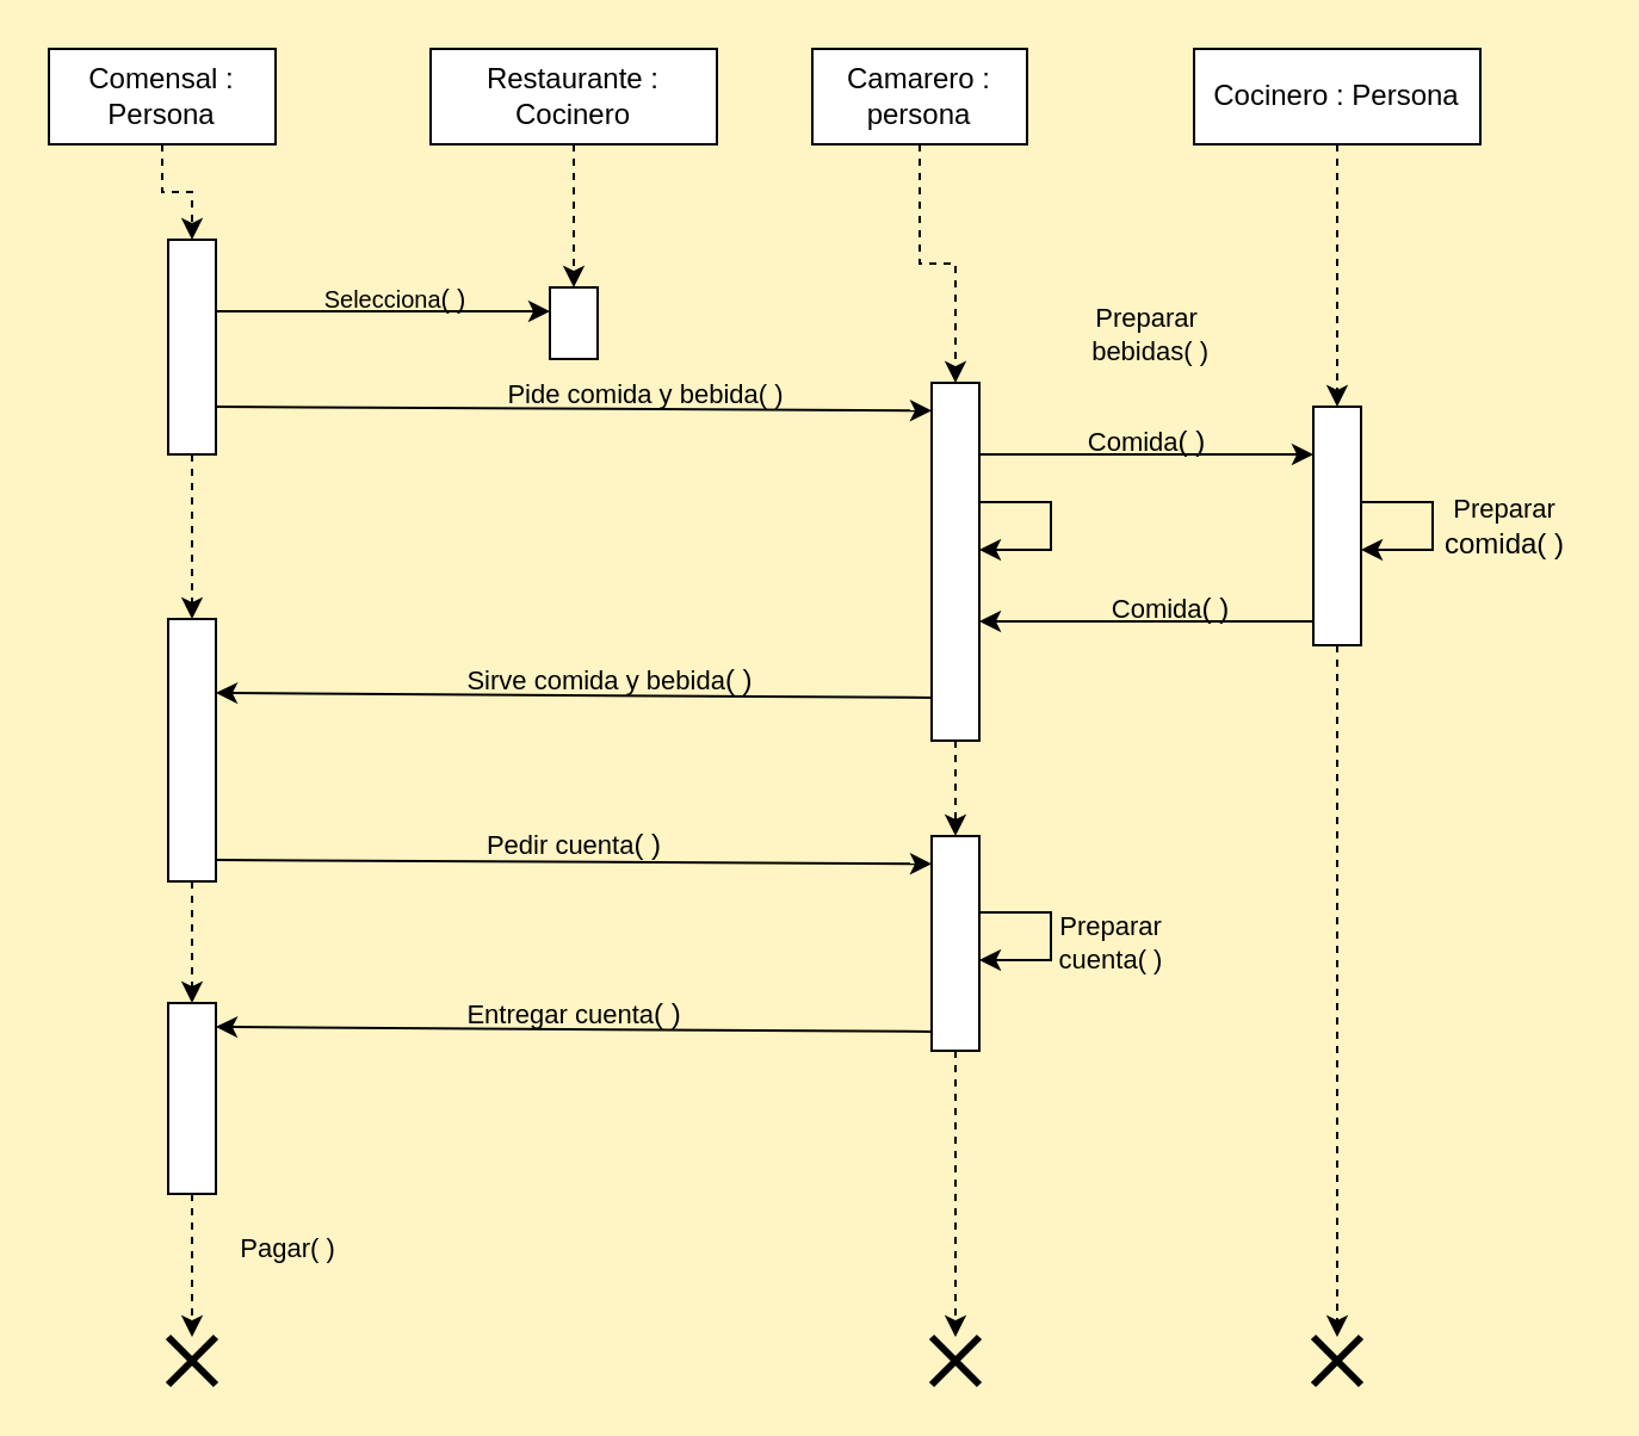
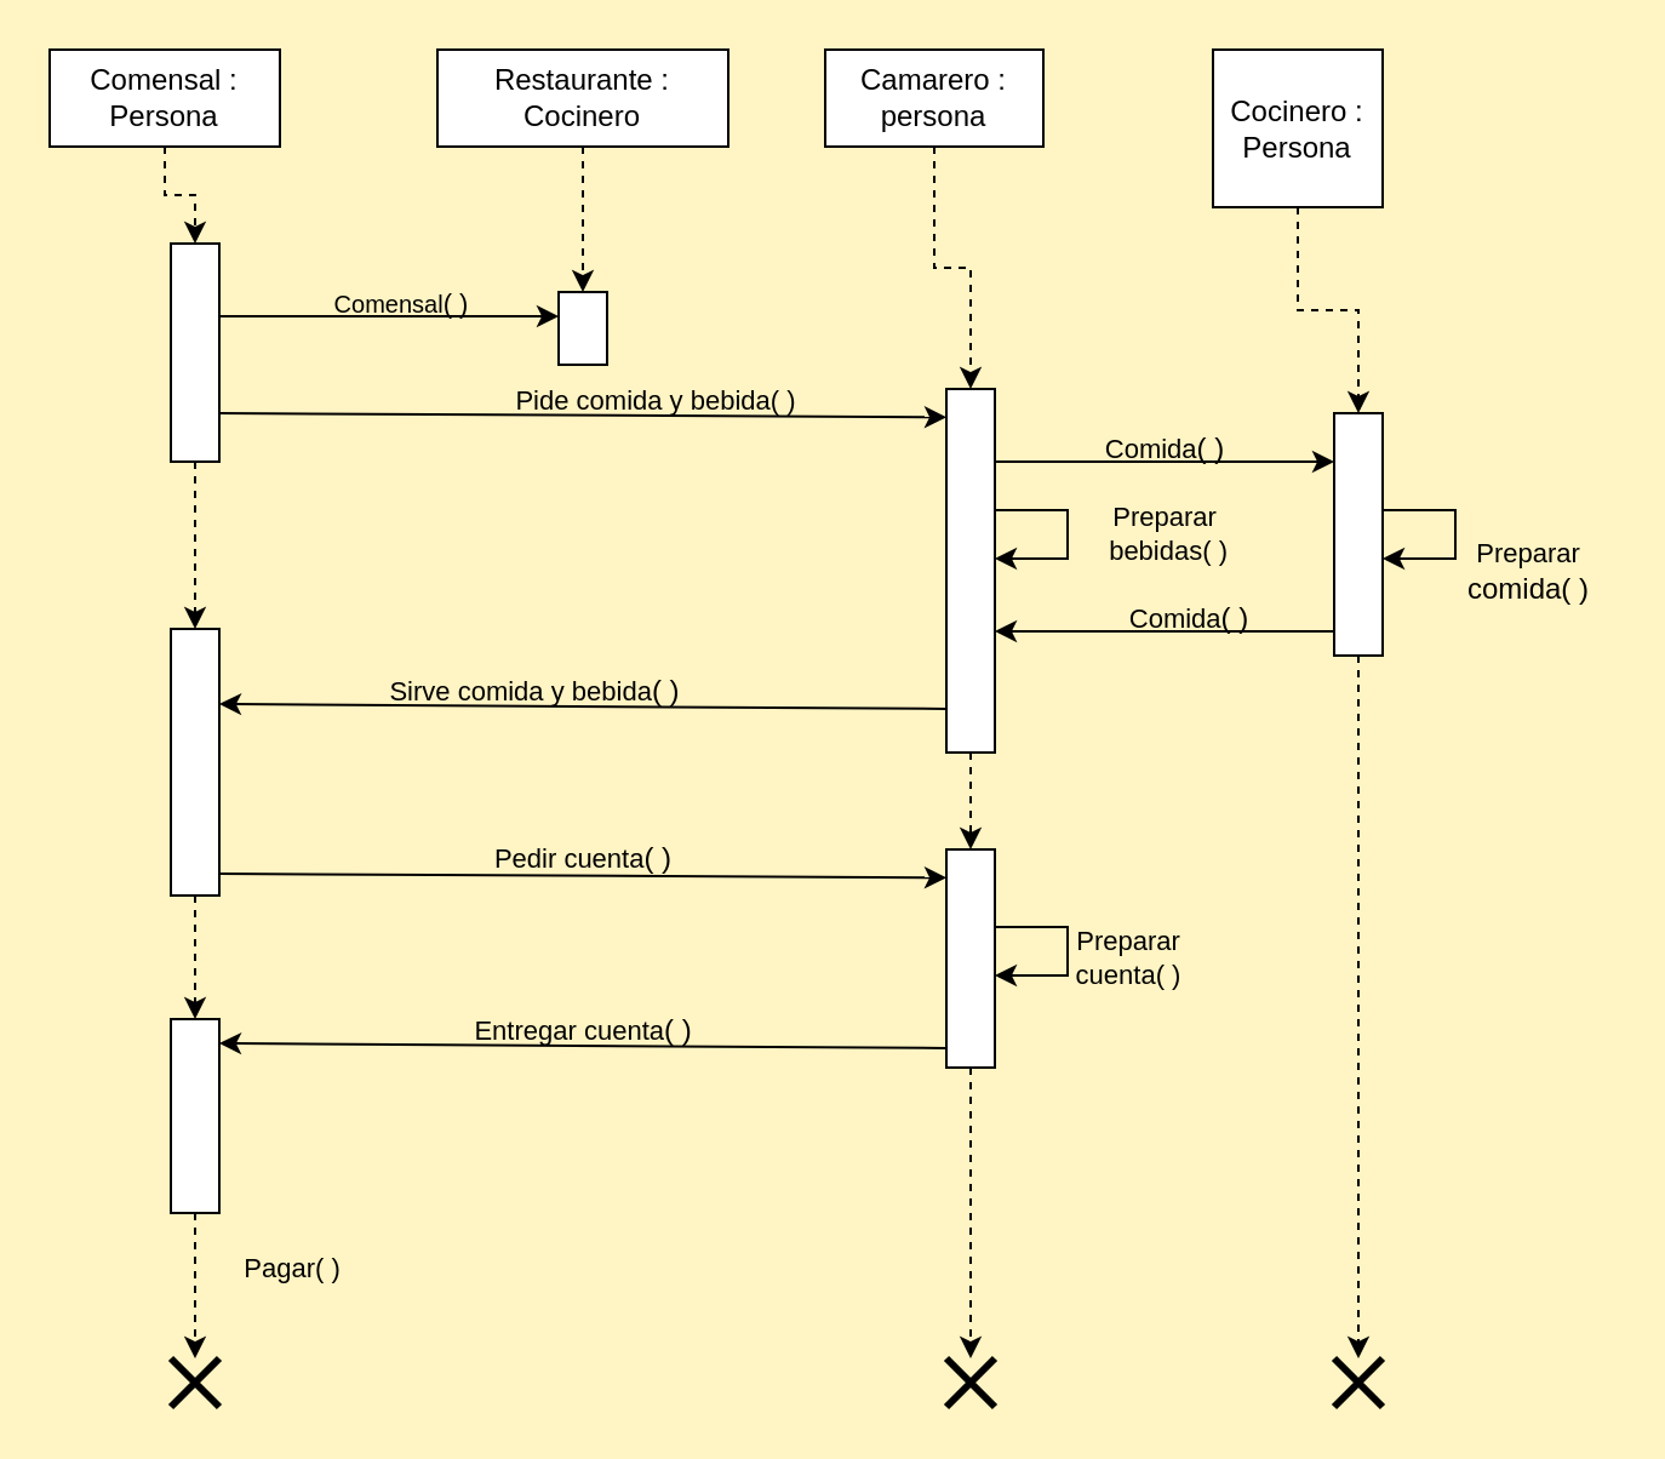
  <mxCell id="0" />
  <mxCell id="1" parent="0" />
  <mxCell id="2" style="edgeStyle=orthogonalEdgeStyle;rounded=0;orthogonalLoop=1;jettySize=auto;html=1;exitX=0.5;exitY=1;exitDx=0;exitDy=0;dashed=1;" parent="1" source="3" target="5" edge="1"><mxGeometry relative="1" as="geometry" /></mxCell>
  <mxCell id="3" value="Comensal : Persona" style="rounded=0;whiteSpace=wrap;html=1;" parent="1" vertex="1"><mxGeometry x="20" y="20" width="95" height="40" as="geometry" /></mxCell>
  <mxCell id="4" style="edgeStyle=orthogonalEdgeStyle;rounded=0;orthogonalLoop=1;jettySize=auto;html=1;exitX=0.5;exitY=1;exitDx=0;exitDy=0;entryX=0.5;entryY=0;entryDx=0;entryDy=0;startArrow=none;startFill=0;endArrow=classic;endFill=1;dashed=1;" parent="1" source="5" target="25" edge="1"><mxGeometry relative="1" as="geometry" /></mxCell>
  <mxCell id="5" value="" style="rounded=0;whiteSpace=wrap;html=1;" parent="1" vertex="1"><mxGeometry x="70" y="100" width="20" height="90" as="geometry" /></mxCell>
  <mxCell id="6" value="" style="shape=umlDestroy;whiteSpace=wrap;html=1;strokeWidth=3;targetShapes=umlLifeline;" parent="1" vertex="1"><mxGeometry x="70" y="560" width="20" height="20" as="geometry" /></mxCell>
  <mxCell id="7" style="edgeStyle=orthogonalEdgeStyle;rounded=0;orthogonalLoop=1;jettySize=auto;html=1;exitX=0.5;exitY=1;exitDx=0;exitDy=0;dashed=1;" parent="1" source="8" target="9" edge="1"><mxGeometry relative="1" as="geometry" /></mxCell>
  <mxCell id="8" value="Restaurante : Cocinero" style="rounded=0;whiteSpace=wrap;html=1;" parent="1" vertex="1"><mxGeometry x="180" y="20" width="120" height="40" as="geometry" /></mxCell>
  <mxCell id="9" value="" style="rounded=0;whiteSpace=wrap;html=1;" parent="1" vertex="1"><mxGeometry x="230" y="120" width="20" height="30" as="geometry" /></mxCell>
  <mxCell id="10" style="rounded=0;orthogonalLoop=1;jettySize=auto;html=1;exitX=1;exitY=0.5;exitDx=0;exitDy=0;entryX=0;entryY=0.118;entryDx=0;entryDy=0;entryPerimeter=0;" parent="1" edge="1"><mxGeometry relative="1" as="geometry"><mxPoint x="90" y="170" as="sourcePoint" /><mxPoint x="390" y="171.67" as="targetPoint" /></mxGeometry></mxCell>
  <mxCell id="11" style="edgeStyle=orthogonalEdgeStyle;rounded=0;orthogonalLoop=1;jettySize=auto;html=1;exitX=1;exitY=0.5;exitDx=0;exitDy=0;entryX=0;entryY=0.25;entryDx=0;entryDy=0;" parent="1" edge="1"><mxGeometry relative="1" as="geometry"><mxPoint x="90" y="130" as="sourcePoint" /><mxPoint x="230" y="130" as="targetPoint" /></mxGeometry></mxCell>
- <mxCell id="12" value="&lt;div style=&quot;font-size: 11px;&quot;&gt;&lt;font style=&quot;font-size: 10px;&quot;&gt;Selecciona&lt;/font&gt;( )&lt;br&gt;&lt;/div&gt;" style="text;html=1;align=center;verticalAlign=middle;resizable=0;points=[];autosize=1;strokeColor=none;fillColor=none;" parent="1" vertex="1"><mxGeometry x="125" y="110" width="80" height="30" as="geometry" /></mxCell>
+ <mxCell id="12" value="&lt;div style=&quot;font-size: 11px;&quot;&gt;&lt;font style=&quot;font-size: 10px;&quot;&gt;Comensal&lt;/font&gt;( )&lt;br&gt;&lt;/div&gt;" style="text;html=1;align=center;verticalAlign=middle;resizable=0;points=[];autosize=1;strokeColor=none;fillColor=none;" parent="1" vertex="1"><mxGeometry x="125" y="110" width="80" height="30" as="geometry" /></mxCell>
  <mxCell id="13" style="edgeStyle=orthogonalEdgeStyle;rounded=0;orthogonalLoop=1;jettySize=auto;html=1;exitX=0.5;exitY=1;exitDx=0;exitDy=0;entryX=0.5;entryY=0;entryDx=0;entryDy=0;dashed=1;" parent="1" source="14" target="18" edge="1"><mxGeometry relative="1" as="geometry" /></mxCell>
  <mxCell id="14" value="Camarero : persona" style="rounded=0;whiteSpace=wrap;html=1;" parent="1" vertex="1"><mxGeometry x="340" y="20" width="90" height="40" as="geometry" /></mxCell>
  <mxCell id="15" style="edgeStyle=orthogonalEdgeStyle;rounded=0;orthogonalLoop=1;jettySize=auto;html=1;exitX=0.5;exitY=1;exitDx=0;exitDy=0;dashed=1;" parent="1" source="16" target="20" edge="1"><mxGeometry relative="1" as="geometry" /></mxCell>
- <mxCell id="16" value="Cocinero : Persona" style="rounded=0;whiteSpace=wrap;html=1;" parent="1" vertex="1"><mxGeometry x="500" y="20" width="120" height="40" as="geometry" /></mxCell>
+ <mxCell id="16" value="Cocinero : Persona" style="rounded=0;whiteSpace=wrap;html=1;" parent="1" vertex="1"><mxGeometry x="500" y="20" width="70" height="65" as="geometry" /></mxCell>
  <mxCell id="17" style="edgeStyle=orthogonalEdgeStyle;rounded=0;orthogonalLoop=1;jettySize=auto;html=1;exitX=0.5;exitY=1;exitDx=0;exitDy=0;dashed=1;" parent="1" source="18" target="42" edge="1"><mxGeometry relative="1" as="geometry" /></mxCell>
  <mxCell id="18" value="" style="rounded=0;whiteSpace=wrap;html=1;" parent="1" vertex="1"><mxGeometry x="390" y="160" width="20" height="150" as="geometry" /></mxCell>
  <mxCell id="19" style="edgeStyle=orthogonalEdgeStyle;rounded=0;orthogonalLoop=1;jettySize=auto;html=1;exitX=0.5;exitY=1;exitDx=0;exitDy=0;dashed=1;" parent="1" source="20" target="47" edge="1"><mxGeometry relative="1" as="geometry" /></mxCell>
  <mxCell id="20" value="" style="rounded=0;whiteSpace=wrap;html=1;" parent="1" vertex="1"><mxGeometry x="550" y="170" width="20" height="100" as="geometry" /></mxCell>
  <mxCell id="21" value="&lt;font style=&quot;font-size: 11px;&quot;&gt;Pide comida y bebida( )&lt;br&gt;&lt;/font&gt;" style="text;html=1;align=center;verticalAlign=middle;resizable=0;points=[];autosize=1;strokeColor=none;fillColor=none;" parent="1" vertex="1"><mxGeometry x="200" y="150" width="140" height="30" as="geometry" /></mxCell>
  <mxCell id="22" style="edgeStyle=orthogonalEdgeStyle;rounded=0;orthogonalLoop=1;jettySize=auto;html=1;exitX=1;exitY=0.5;exitDx=0;exitDy=0;entryX=0;entryY=0.25;entryDx=0;entryDy=0;startArrow=classic;startFill=1;endArrow=none;endFill=0;" parent="1" edge="1"><mxGeometry relative="1" as="geometry"><mxPoint x="410" y="260" as="sourcePoint" /><mxPoint x="550" y="260" as="targetPoint" /></mxGeometry></mxCell>
- <mxCell id="23" value="&lt;div&gt;&lt;font style=&quot;font-size: 11px;&quot;&gt;Preparar&lt;/font&gt;&lt;/div&gt;comida( )" style="text;html=1;align=center;verticalAlign=middle;resizable=0;points=[];autosize=1;strokeColor=none;fillColor=none;" parent="1" vertex="1"><mxGeometry x="595" y="200" width="70" height="40" as="geometry" /></mxCell>
+ <mxCell id="23" value="&lt;div&gt;&lt;font style=&quot;font-size: 11px;&quot;&gt;Preparar&lt;/font&gt;&lt;/div&gt;comida( )" style="text;html=1;align=center;verticalAlign=middle;resizable=0;points=[];autosize=1;strokeColor=none;fillColor=none;" parent="1" vertex="1"><mxGeometry x="595" y="215" width="70" height="40" as="geometry" /></mxCell>
  <mxCell id="24" style="edgeStyle=orthogonalEdgeStyle;rounded=0;orthogonalLoop=1;jettySize=auto;html=1;exitX=0.5;exitY=1;exitDx=0;exitDy=0;dashed=1;" parent="1" source="25" target="34" edge="1"><mxGeometry relative="1" as="geometry" /></mxCell>
  <mxCell id="25" value="" style="rounded=0;whiteSpace=wrap;html=1;" parent="1" vertex="1"><mxGeometry x="70" y="259" width="20" height="110" as="geometry" /></mxCell>
- <mxCell id="26" value="&lt;font style=&quot;font-size: 11px;&quot;&gt;Sirve comida y bebida&lt;/font&gt;( )" style="text;html=1;align=center;verticalAlign=middle;resizable=0;points=[];autosize=1;strokeColor=none;fillColor=none;" parent="1" vertex="1"><mxGeometry x="185" y="270" width="140" height="30" as="geometry" /></mxCell>
+ <mxCell id="26" value="&lt;font style=&quot;font-size: 11px;&quot;&gt;Sirve comida y bebida&lt;/font&gt;( )" style="text;html=1;align=center;verticalAlign=middle;resizable=0;points=[];autosize=1;strokeColor=none;fillColor=none;" parent="1" vertex="1"><mxGeometry x="150" y="270" width="140" height="30" as="geometry" /></mxCell>
  <mxCell id="27" style="edgeStyle=orthogonalEdgeStyle;rounded=0;orthogonalLoop=1;jettySize=auto;html=1;exitX=0.5;exitY=1;exitDx=0;exitDy=0;" parent="1" source="18" target="18" edge="1"><mxGeometry relative="1" as="geometry" /></mxCell>
  <mxCell id="28" value="&lt;font style=&quot;font-size: 11px;&quot;&gt;Comida&lt;/font&gt;( )" style="text;html=1;align=center;verticalAlign=middle;resizable=0;points=[];autosize=1;strokeColor=none;fillColor=none;" parent="1" vertex="1"><mxGeometry x="445" y="170" width="70" height="30" as="geometry" /></mxCell>
  <mxCell id="29" style="edgeStyle=orthogonalEdgeStyle;rounded=0;orthogonalLoop=1;jettySize=auto;html=1;exitX=1;exitY=0.25;exitDx=0;exitDy=0;" parent="1" edge="1"><mxGeometry relative="1" as="geometry"><mxPoint x="410" y="210" as="sourcePoint" /><mxPoint x="410" y="230" as="targetPoint" /><Array as="points"><mxPoint x="440" y="210" /><mxPoint x="440" y="230" /></Array></mxGeometry></mxCell>
- <mxCell id="30" value="&lt;div style=&quot;font-size: 11px;&quot;&gt;&lt;font style=&quot;font-size: 11px;&quot;&gt;Preparar&lt;/font&gt;&lt;/div&gt;&lt;div style=&quot;font-size: 11px;&quot;&gt;&lt;font style=&quot;font-size: 11px;&quot;&gt;&amp;nbsp;bebidas&lt;/font&gt;( )&lt;br&gt;&lt;/div&gt;" style="text;html=1;align=center;verticalAlign=middle;resizable=0;points=[];autosize=1;strokeColor=none;fillColor=none;" parent="1" vertex="1"><mxGeometry x="440" y="120" width="80" height="40" as="geometry" /></mxCell>
+ <mxCell id="30" value="&lt;div style=&quot;font-size: 11px;&quot;&gt;&lt;font style=&quot;font-size: 11px;&quot;&gt;Preparar&lt;/font&gt;&lt;/div&gt;&lt;div style=&quot;font-size: 11px;&quot;&gt;&lt;font style=&quot;font-size: 11px;&quot;&gt;&amp;nbsp;bebidas&lt;/font&gt;( )&lt;br&gt;&lt;/div&gt;" style="text;html=1;align=center;verticalAlign=middle;resizable=0;points=[];autosize=1;strokeColor=none;fillColor=none;" parent="1" vertex="1"><mxGeometry x="440" y="200" width="80" height="40" as="geometry" /></mxCell>
  <mxCell id="31" value="&lt;font style=&quot;font-size: 11px;&quot;&gt;Comida&lt;/font&gt;( )" style="text;html=1;align=center;verticalAlign=middle;resizable=0;points=[];autosize=1;strokeColor=none;fillColor=none;" parent="1" vertex="1"><mxGeometry x="455" y="240" width="70" height="30" as="geometry" /></mxCell>
  <mxCell id="32" value="&lt;font style=&quot;font-size: 11px;&quot;&gt;Pedir cuenta&lt;/font&gt;( )" style="text;html=1;align=center;verticalAlign=middle;resizable=0;points=[];autosize=1;strokeColor=none;fillColor=none;" parent="1" vertex="1"><mxGeometry x="190" y="339" width="100" height="30" as="geometry" /></mxCell>
  <mxCell id="33" style="edgeStyle=orthogonalEdgeStyle;rounded=0;orthogonalLoop=1;jettySize=auto;html=1;exitX=0.5;exitY=1;exitDx=0;exitDy=0;dashed=1;" parent="1" source="34" target="6" edge="1"><mxGeometry relative="1" as="geometry" /></mxCell>
  <mxCell id="34" value="" style="rounded=0;whiteSpace=wrap;html=1;" parent="1" vertex="1"><mxGeometry x="70" y="420" width="20" height="80" as="geometry" /></mxCell>
  <mxCell id="35" value="&lt;font style=&quot;font-size: 11px;&quot;&gt;E&lt;font style=&quot;font-size: 11px;&quot;&gt;ntre&lt;font style=&quot;font-size: 11px;&quot;&gt;gar&lt;/font&gt; cuenta&lt;/font&gt;&lt;/font&gt;( )" style="text;html=1;align=center;verticalAlign=middle;resizable=0;points=[];autosize=1;strokeColor=none;fillColor=none;" parent="1" vertex="1"><mxGeometry x="185" y="410" width="110" height="30" as="geometry" /></mxCell>
  <mxCell id="36" style="edgeStyle=orthogonalEdgeStyle;rounded=0;orthogonalLoop=1;jettySize=auto;html=1;exitX=1;exitY=0.25;exitDx=0;exitDy=0;" parent="1" edge="1"><mxGeometry relative="1" as="geometry"><mxPoint x="410" y="382" as="sourcePoint" /><mxPoint x="410" y="402" as="targetPoint" /><Array as="points"><mxPoint x="440" y="382" /><mxPoint x="440" y="402" /></Array></mxGeometry></mxCell>
  <mxCell id="37" value="&lt;div style=&quot;font-size: 11px;&quot;&gt;&lt;font style=&quot;font-size: 11px;&quot;&gt;Preparar&lt;/font&gt;&lt;/div&gt;&lt;div style=&quot;font-size: 11px;&quot;&gt;&lt;font style=&quot;font-size: 11px;&quot;&gt;cuenta&lt;font style=&quot;font-size: 11px;&quot;&gt;( )&lt;br&gt;&lt;/font&gt;&lt;/font&gt;&lt;/div&gt;" style="text;html=1;align=center;verticalAlign=middle;resizable=0;points=[];autosize=1;strokeColor=none;fillColor=none;" parent="1" vertex="1"><mxGeometry x="430" y="375" width="70" height="40" as="geometry" /></mxCell>
  <mxCell id="38" value="&lt;div style=&quot;font-size: 11px;&quot;&gt;&lt;font style=&quot;font-size: 11px;&quot;&gt;Pagar&lt;/font&gt;( )&lt;br&gt;&lt;/div&gt;" style="text;html=1;align=center;verticalAlign=middle;resizable=0;points=[];autosize=1;strokeColor=none;fillColor=none;" parent="1" vertex="1"><mxGeometry x="90" y="508" width="60" height="30" as="geometry" /></mxCell>
  <mxCell id="39" style="edgeStyle=orthogonalEdgeStyle;rounded=0;orthogonalLoop=1;jettySize=auto;html=1;exitX=1;exitY=0.25;exitDx=0;exitDy=0;" parent="1" edge="1"><mxGeometry relative="1" as="geometry"><mxPoint x="570" y="210" as="sourcePoint" /><mxPoint x="570" y="230" as="targetPoint" /><Array as="points"><mxPoint x="600" y="210" /><mxPoint x="600" y="230" /></Array></mxGeometry></mxCell>
  <mxCell id="40" style="rounded=0;orthogonalLoop=1;jettySize=auto;html=1;exitX=1;exitY=0.5;exitDx=0;exitDy=0;entryX=0;entryY=0.118;entryDx=0;entryDy=0;entryPerimeter=0;startArrow=classic;startFill=1;endArrow=none;endFill=0;" parent="1" edge="1"><mxGeometry relative="1" as="geometry"><mxPoint x="90" y="290" as="sourcePoint" /><mxPoint x="390" y="291.97" as="targetPoint" /></mxGeometry></mxCell>
  <mxCell id="41" style="edgeStyle=orthogonalEdgeStyle;rounded=0;orthogonalLoop=1;jettySize=auto;html=1;exitX=0.5;exitY=1;exitDx=0;exitDy=0;dashed=1;" parent="1" source="42" target="46" edge="1"><mxGeometry relative="1" as="geometry" /></mxCell>
  <mxCell id="42" value="" style="rounded=0;whiteSpace=wrap;html=1;" parent="1" vertex="1"><mxGeometry x="390" y="350" width="20" height="90" as="geometry" /></mxCell>
  <mxCell id="43" style="rounded=0;orthogonalLoop=1;jettySize=auto;html=1;exitX=1;exitY=0.5;exitDx=0;exitDy=0;entryX=0;entryY=0.118;entryDx=0;entryDy=0;entryPerimeter=0;" parent="1" edge="1"><mxGeometry relative="1" as="geometry"><mxPoint x="90" y="360" as="sourcePoint" /><mxPoint x="390" y="361.67" as="targetPoint" /></mxGeometry></mxCell>
  <mxCell id="44" style="edgeStyle=orthogonalEdgeStyle;rounded=0;orthogonalLoop=1;jettySize=auto;html=1;exitX=1;exitY=0.5;exitDx=0;exitDy=0;entryX=0;entryY=0.25;entryDx=0;entryDy=0;startArrow=none;startFill=0;endArrow=classic;endFill=1;" parent="1" edge="1"><mxGeometry relative="1" as="geometry"><mxPoint x="410" y="190" as="sourcePoint" /><mxPoint x="550" y="190" as="targetPoint" /></mxGeometry></mxCell>
  <mxCell id="45" style="rounded=0;orthogonalLoop=1;jettySize=auto;html=1;exitX=1;exitY=0.5;exitDx=0;exitDy=0;entryX=0;entryY=0.118;entryDx=0;entryDy=0;entryPerimeter=0;startArrow=classic;startFill=1;endArrow=none;endFill=0;" parent="1" edge="1"><mxGeometry relative="1" as="geometry"><mxPoint x="90" y="430" as="sourcePoint" /><mxPoint x="390" y="431.97" as="targetPoint" /></mxGeometry></mxCell>
  <mxCell id="46" value="" style="shape=umlDestroy;whiteSpace=wrap;html=1;strokeWidth=3;targetShapes=umlLifeline;" parent="1" vertex="1"><mxGeometry x="390" y="560" width="20" height="20" as="geometry" /></mxCell>
  <mxCell id="47" value="" style="shape=umlDestroy;whiteSpace=wrap;html=1;strokeWidth=3;targetShapes=umlLifeline;" parent="1" vertex="1"><mxGeometry x="550" y="560" width="20" height="20" as="geometry" /></mxCell>
